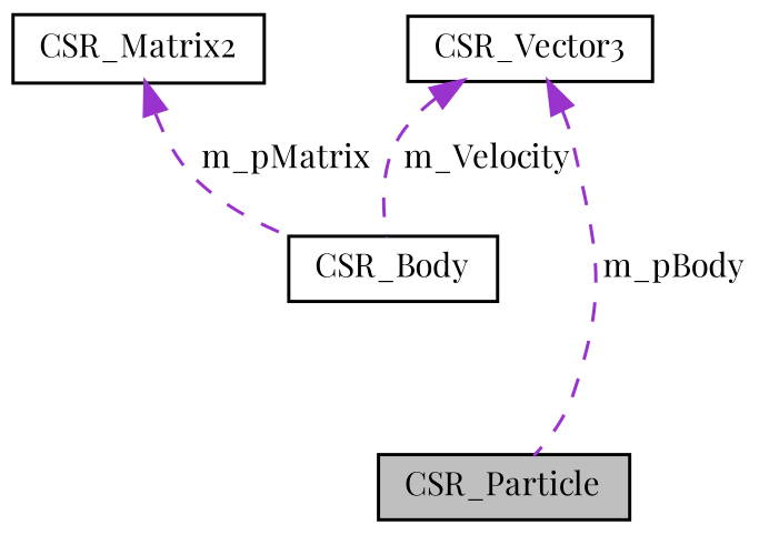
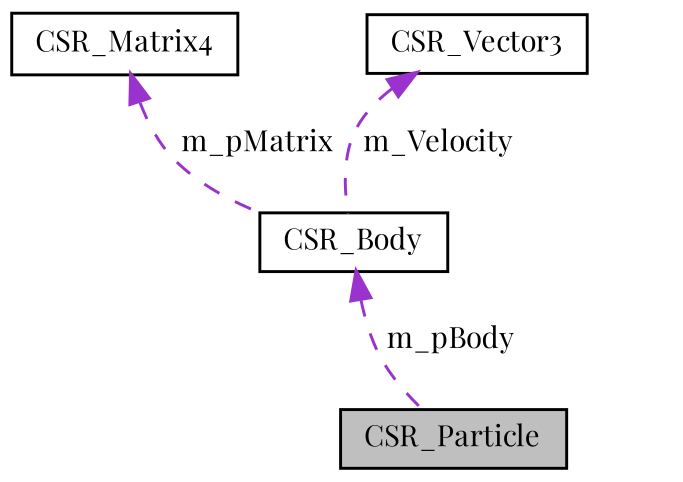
  digraph {
    fontname="Playfair Display"
    node [color=black fillcolor=white fontname="Playfair Display" fontsize=10 shape=record style=filled]
    edge [color=darkorchid3 dir=back fontname="Playfair Display" fontsize=10 labelfontname=Helvetica labelfontsize=10 style=dashed]
    n1 [fillcolor=grey75 fontcolor=black height=0.2 label=CSR_Particle width=0.4]
-   n2 [height=0.2 label=CSR_Matrix2 width=0.4]
+   n2 [height=0.2 label=CSR_Matrix4 width=0.4]
    n3 [height=0.2 label=CSR_Body width=0.4]
    n4 [height=0.2 label=CSR_Vector3 width=0.4]
    n2 -> n3 [label=" m_pMatrix"]
-   n4 -> n1 [label=" m_pBody"]
+   n3 -> n1 [label=" m_pBody"]
    n4 -> n3 [label=" m_Velocity"]
  }
